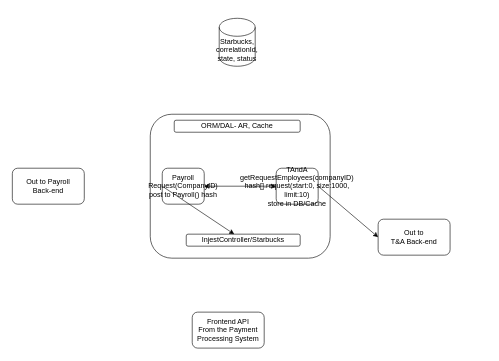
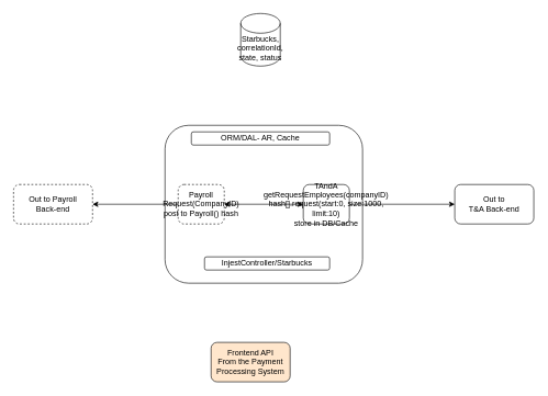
  <mxCell id="0" />
  <mxCell id="1" parent="0" />
- <mxCell id="2" value="Frontend API&lt;br&gt;From the Payment Processing System" style="rounded=1;whiteSpace=wrap;html=1;" vertex="1" parent="1"><mxGeometry x="320" y="520" width="120" height="60" as="geometry" /></mxCell>
- <mxCell id="3" value="Starbucks, correlationId, state, status&lt;br&gt;" style="shape=cylinder3;whiteSpace=wrap;html=1;boundedLbl=1;backgroundOutline=1;size=15;" vertex="1" parent="1"><mxGeometry x="365" y="30" width="60" height="80" as="geometry" /></mxCell>
- <mxCell id="4" value="Out to &lt;br&gt;T&amp;amp;A Back-end" style="rounded=1;whiteSpace=wrap;html=1;" vertex="1" parent="1"><mxGeometry x="630" y="365" width="120" height="60" as="geometry" /></mxCell>
- <mxCell id="5" value="Out to Payroll&lt;br&gt;Back-end" style="rounded=1;whiteSpace=wrap;html=1;" vertex="1" parent="1"><mxGeometry x="20" y="280" width="120" height="60" as="geometry" /></mxCell>
+ <mxCell id="2" value="Frontend API&lt;br&gt;From the Payment Processing System" style="rounded=1;whiteSpace=wrap;html=1;fillColor=#ffe6cc;" vertex="1" parent="1"><mxGeometry x="320" y="520" width="120" height="60" as="geometry" /></mxCell>
+ <mxCell id="3" value="Starbucks, correlationId, state, status&lt;br&gt;" style="shape=cylinder3;whiteSpace=wrap;html=1;boundedLbl=1;backgroundOutline=1;size=15;" vertex="1" parent="1"><mxGeometry x="365" y="20" width="60" height="80" as="geometry" /></mxCell>
+ <mxCell id="4" value="Out to &lt;br&gt;T&amp;amp;A Back-end" style="rounded=1;whiteSpace=wrap;html=1;" vertex="1" parent="1"><mxGeometry x="690" y="280" width="120" height="60" as="geometry" /></mxCell>
+ <mxCell id="5" value="Out to Payroll&lt;br&gt;Back-end" style="rounded=1;whiteSpace=wrap;html=1;dashed=1;" vertex="1" parent="1"><mxGeometry x="20" y="280" width="120" height="60" as="geometry" /></mxCell>
  <mxCell id="6" value="" style="rounded=1;whiteSpace=wrap;html=1;" vertex="1" parent="1"><mxGeometry x="250" y="190" width="300" height="240" as="geometry" /></mxCell>
  <mxCell id="7" value="ORM/DAL- AR, Cache" style="whiteSpace=wrap;html=1;rounded=1;" vertex="1" parent="1"><mxGeometry x="290" y="200" width="210" height="20" as="geometry" /></mxCell>
  <mxCell id="8" value="InjestController/Starbucks" style="rounded=1;whiteSpace=wrap;html=1;" vertex="1" parent="1"><mxGeometry x="310" y="390" width="190" height="20" as="geometry" /></mxCell>
- <mxCell id="9" value="Payroll&lt;br&gt;Request(CompanyID)&lt;br&gt;post to Payroll() hash&lt;br&gt;" style="rounded=1;whiteSpace=wrap;html=1;" vertex="1" parent="1"><mxGeometry x="270" y="280" width="70" height="60" as="geometry" /></mxCell>
+ <mxCell id="9" value="Payroll&lt;br&gt;Request(CompanyID)&lt;br&gt;post to Payroll() hash&lt;br&gt;" style="rounded=1;whiteSpace=wrap;html=1;dashed=1;" vertex="1" parent="1"><mxGeometry x="270" y="280" width="70" height="60" as="geometry" /></mxCell>
  <mxCell id="10" value="TAndA&lt;br&gt;getRequestEmployees(companyID)&lt;br&gt;hash[].request(start:0, size:1000, limit:10)&lt;br&gt;store in DB/Cache" style="rounded=1;whiteSpace=wrap;html=1;" vertex="1" parent="1"><mxGeometry x="460" y="280" width="70" height="60" as="geometry" /></mxCell>
  <mxCell id="11" value="" style="endArrow=classic;html=1;entryX=0;entryY=0.5;entryDx=0;entryDy=0;exitX=1;exitY=0.5;exitDx=0;exitDy=0;" edge="1" parent="1" source="10" target="4"><mxGeometry width="50" height="50" relative="1" as="geometry"><mxPoint x="580" y="335" as="sourcePoint" /><mxPoint x="630" y="285" as="targetPoint" /></mxGeometry></mxCell>
- <mxCell id="12" value="" style="endArrow=classic;html=1;exitX=0;exitY=0.5;exitDx=0;exitDy=0;" edge="1" parent="1" source="9" target="8"><mxGeometry width="50" height="50" relative="1" as="geometry"><mxPoint x="170" y="330" as="sourcePoint" /><mxPoint x="220" y="280" as="targetPoint" /></mxGeometry></mxCell>
+ <mxCell id="12" value="" style="endArrow=classic;html=1;entryX=1;entryY=0.5;entryDx=0;entryDy=0;exitX=0;exitY=0.5;exitDx=0;exitDy=0;" edge="1" parent="1" source="9" target="5"><mxGeometry width="50" height="50" relative="1" as="geometry"><mxPoint x="170" y="330" as="sourcePoint" /><mxPoint x="220" y="280" as="targetPoint" /></mxGeometry></mxCell>
  <mxCell id="13" value="" style="endArrow=classic;startArrow=classic;html=1;exitX=1;exitY=0.5;exitDx=0;exitDy=0;" edge="1" parent="1" source="9" target="10"><mxGeometry width="50" height="50" relative="1" as="geometry"><mxPoint x="370" y="290" as="sourcePoint" /><mxPoint x="420" y="240" as="targetPoint" /></mxGeometry></mxCell>
